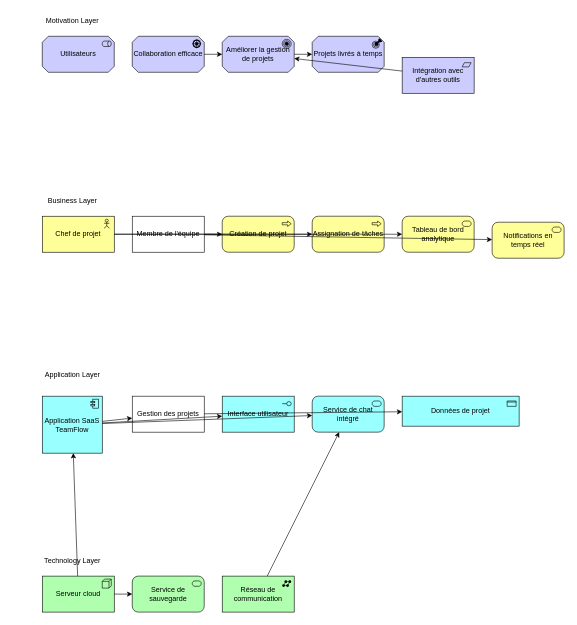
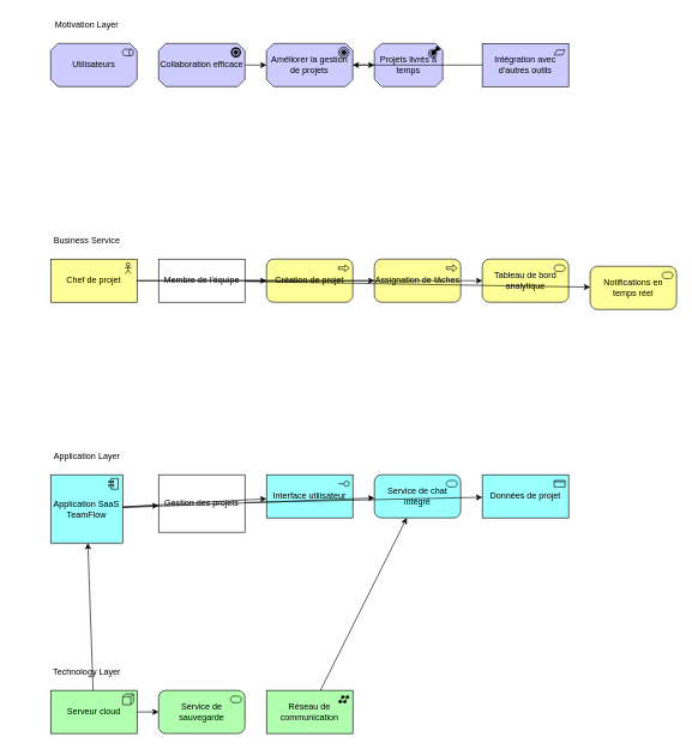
  <mxCell id="0" />
  <mxCell id="1" parent="0" />
  <mxCell id="2" value="Motivation Layer" style="text;html=1;align=center;verticalAlign=middle;resizable=0;points=[];" vertex="1" parent="1"><mxGeometry x="20" y="20" width="200" height="30" as="geometry" /></mxCell>
  <mxCell id="3" value="Utilisateurs" style="html=1;outlineConnect=0;whiteSpace=wrap;fillColor=#CCCCFF;shape=mxgraph.archimate3.application;appType=role;archiType=oct;" vertex="1" parent="1"><mxGeometry x="70" y="60" width="120" height="60" as="geometry" /></mxCell>
  <mxCell id="4" value="Collaboration efficace" style="html=1;outlineConnect=0;whiteSpace=wrap;fillColor=#CCCCFF;shape=mxgraph.archimate3.application;appType=driver;archiType=oct;" vertex="1" parent="1"><mxGeometry x="220" y="60" width="120" height="60" as="geometry" /></mxCell>
  <mxCell id="5" value="Améliorer la gestion de projets" style="html=1;outlineConnect=0;whiteSpace=wrap;fillColor=#CCCCFF;shape=mxgraph.archimate3.application;appType=goal;archiType=oct;" vertex="1" parent="1"><mxGeometry x="370" y="60" width="120" height="60" as="geometry" /></mxCell>
- <mxCell id="6" value="Projets livrés à temps" style="html=1;outlineConnect=0;whiteSpace=wrap;fillColor=#CCCCFF;shape=mxgraph.archimate3.application;appType=outcome;archiType=oct;" vertex="1" parent="1"><mxGeometry x="520" y="60" width="120" height="60" as="geometry" /></mxCell>
- <mxCell id="7" value="Intégration avec d'autres outils" style="html=1;outlineConnect=0;whiteSpace=wrap;fillColor=#CCCCFF;shape=mxgraph.archimate3.application;appType=requirement;archiType=square;" vertex="1" parent="1"><mxGeometry x="670" y="95" width="120" height="60" as="geometry" /></mxCell>
+ <mxCell id="6" value="Projets livrés à temps" style="html=1;outlineConnect=0;whiteSpace=wrap;fillColor=#CCCCFF;shape=mxgraph.archimate3.application;appType=outcome;archiType=oct;" vertex="1" parent="1"><mxGeometry x="520" y="60" width="95" height="60" as="geometry" /></mxCell>
+ <mxCell id="7" value="Intégration avec d'autres outils" style="html=1;outlineConnect=0;whiteSpace=wrap;fillColor=#CCCCFF;shape=mxgraph.archimate3.application;appType=requirement;archiType=square;" vertex="1" parent="1"><mxGeometry x="670" y="60" width="120" height="60" as="geometry" /></mxCell>
  <mxCell id="8" style="html=1;shape=mxgraph.archimate3.relationship;archiType=influence;" edge="1" source="4" target="5" parent="1"><mxGeometry relative="1" as="geometry" /></mxCell>
  <mxCell id="9" style="html=1;shape=mxgraph.archimate3.relationship;archiType=assignment;" edge="1" source="5" target="6" parent="1"><mxGeometry relative="1" as="geometry" /></mxCell>
  <mxCell id="10" style="html=1;shape=mxgraph.archimate3.relationship;archiType=influence;" edge="1" source="7" target="5" parent="1"><mxGeometry relative="1" as="geometry" /></mxCell>
- <mxCell id="11" value="Business Layer" style="text;html=1;align=center;verticalAlign=middle;resizable=0;points=[];" vertex="1" parent="1"><mxGeometry x="20" y="320" width="200" height="30" as="geometry" /></mxCell>
+ <mxCell id="11" value="Business Service" style="text;html=1;align=center;verticalAlign=middle;resizable=0;points=[];" vertex="1" parent="1"><mxGeometry x="20" y="320" width="200" height="30" as="geometry" /></mxCell>
  <mxCell id="12" value="Chef de projet" style="html=1;outlineConnect=0;whiteSpace=wrap;fillColor=#ffff99;shape=mxgraph.archimate3.application;appType=actor;archiType=square;" vertex="1" parent="1"><mxGeometry x="70" y="360" width="120" height="60" as="geometry" /></mxCell>
  <mxCell id="13" value="Membre de l'équipe" style="html=1;outlineConnect=0;whiteSpace=wrap;fillColor=#FFFFFF;shape=mxgraph.archimate3.rectangle;" vertex="1" parent="1"><mxGeometry x="220" y="360" width="120" height="60" as="geometry" /></mxCell>
  <mxCell id="14" value="Création de projet" style="html=1;outlineConnect=0;whiteSpace=wrap;fillColor=#ffff99;shape=mxgraph.archimate3.application;appType=proc;archiType=rounded;" vertex="1" parent="1"><mxGeometry x="370" y="360" width="120" height="60" as="geometry" /></mxCell>
  <mxCell id="15" value="Assignation de tâches" style="html=1;outlineConnect=0;whiteSpace=wrap;fillColor=#ffff99;shape=mxgraph.archimate3.application;appType=proc;archiType=rounded;" vertex="1" parent="1"><mxGeometry x="520" y="360" width="120" height="60" as="geometry" /></mxCell>
  <mxCell id="16" value="Tableau de bord analytique" style="html=1;outlineConnect=0;whiteSpace=wrap;fillColor=#ffff99;shape=mxgraph.archimate3.application;appType=serv;archiType=rounded;" vertex="1" parent="1"><mxGeometry x="670" y="360" width="120" height="60" as="geometry" /></mxCell>
  <mxCell id="17" value="Notifications en temps réel" style="html=1;outlineConnect=0;whiteSpace=wrap;fillColor=#ffff99;shape=mxgraph.archimate3.application;appType=serv;archiType=rounded;" vertex="1" parent="1"><mxGeometry x="820" y="370" width="120" height="60" as="geometry" /></mxCell>
  <mxCell id="18" style="html=1;shape=mxgraph.archimate3.relationship;archiType=assignment;" edge="1" source="12" target="14" parent="1"><mxGeometry relative="1" as="geometry" /></mxCell>
  <mxCell id="19" style="html=1;shape=mxgraph.archimate3.relationship;archiType=assignment;" edge="1" source="13" target="15" parent="1"><mxGeometry relative="1" as="geometry" /></mxCell>
  <mxCell id="20" style="html=1;shape=mxgraph.archimate3.relationship;archiType=serving;" edge="1" source="12" target="16" parent="1"><mxGeometry relative="1" as="geometry" /></mxCell>
  <mxCell id="21" style="html=1;shape=mxgraph.archimate3.relationship;archiType=serving;" edge="1" source="13" target="17" parent="1"><mxGeometry relative="1" as="geometry" /></mxCell>
- <mxCell id="22" value="Application Layer" style="text;html=1;align=center;verticalAlign=middle;resizable=0;points=[];" vertex="1" parent="1"><mxGeometry x="20" y="610" width="200" height="30" as="geometry" /></mxCell>
+ <mxCell id="22" value="Application Layer" style="text;html=1;align=center;verticalAlign=middle;resizable=0;points=[];" vertex="1" parent="1"><mxGeometry x="20" y="620" width="200" height="30" as="geometry" /></mxCell>
  <mxCell id="23" value="Application SaaS TeamFlow" style="html=1;outlineConnect=0;whiteSpace=wrap;fillColor=#99ffff;shape=mxgraph.archimate3.application;appType=comp;archiType=square;" vertex="1" parent="1"><mxGeometry x="70" y="660" width="100" height="95" as="geometry" /></mxCell>
- <mxCell id="24" value="Gestion des projets" style="html=1;outlineConnect=0;whiteSpace=wrap;fillColor=#FFFFFF;shape=mxgraph.archimate3.rectangle;" vertex="1" parent="1"><mxGeometry x="220" y="660" width="120" height="60" as="geometry" /></mxCell>
+ <mxCell id="24" value="Gestion des projets" style="html=1;outlineConnect=0;whiteSpace=wrap;fillColor=#FFFFFF;shape=mxgraph.archimate3.rectangle;" vertex="1" parent="1"><mxGeometry x="220" y="660" width="120" height="80" as="geometry" /></mxCell>
  <mxCell id="25" value="Interface utilisateur" style="html=1;outlineConnect=0;whiteSpace=wrap;fillColor=#99ffff;shape=mxgraph.archimate3.application;appType=interface;archiType=square;" vertex="1" parent="1"><mxGeometry x="370" y="660" width="120" height="60" as="geometry" /></mxCell>
  <mxCell id="26" value="Service de chat intégré" style="html=1;outlineConnect=0;whiteSpace=wrap;fillColor=#99ffff;shape=mxgraph.archimate3.application;appType=serv;archiType=rounded;" vertex="1" parent="1"><mxGeometry x="520" y="660" width="120" height="60" as="geometry" /></mxCell>
- <mxCell id="27" value="Données de projet" style="html=1;outlineConnect=0;whiteSpace=wrap;fillColor=#99ffff;shape=mxgraph.archimate3.application;appType=passive;archiType=square;" vertex="1" parent="1"><mxGeometry x="670" y="660" width="195" height="50" as="geometry" /></mxCell>
+ <mxCell id="27" value="Données de projet" style="html=1;outlineConnect=0;whiteSpace=wrap;fillColor=#99ffff;shape=mxgraph.archimate3.application;appType=passive;archiType=square;" vertex="1" parent="1"><mxGeometry x="670" y="660" width="120" height="60" as="geometry" /></mxCell>
  <mxCell id="28" style="html=1;shape=mxgraph.archimate3.relationship;archiType=association;" edge="1" source="23" target="24" parent="1"><mxGeometry relative="1" as="geometry" /></mxCell>
  <mxCell id="29" style="html=1;shape=mxgraph.archimate3.relationship;archiType=association;" edge="1" source="23" target="25" parent="1"><mxGeometry relative="1" as="geometry" /></mxCell>
  <mxCell id="30" style="html=1;shape=mxgraph.archimate3.relationship;archiType=association;" edge="1" source="23" target="26" parent="1"><mxGeometry relative="1" as="geometry" /></mxCell>
  <mxCell id="31" style="html=1;shape=mxgraph.archimate3.relationship;archiType=access;" edge="1" source="24" target="27" parent="1"><mxGeometry relative="1" as="geometry" /></mxCell>
  <mxCell id="32" value="Technology Layer" style="text;html=1;align=center;verticalAlign=middle;resizable=0;points=[];" vertex="1" parent="1"><mxGeometry x="20" y="920" width="200" height="30" as="geometry" /></mxCell>
  <mxCell id="33" value="Serveur cloud" style="html=1;outlineConnect=0;whiteSpace=wrap;fillColor=#AFFFAF;shape=mxgraph.archimate3.application;appType=node;archiType=square;" vertex="1" parent="1"><mxGeometry x="70" y="960" width="120" height="60" as="geometry" /></mxCell>
  <mxCell id="34" value="Service de sauvegarde" style="html=1;outlineConnect=0;whiteSpace=wrap;fillColor=#AFFFAF;shape=mxgraph.archimate3.application;appType=serv;archiType=rounded;" vertex="1" parent="1"><mxGeometry x="220" y="960" width="120" height="60" as="geometry" /></mxCell>
  <mxCell id="35" value="Réseau de communication" style="html=1;outlineConnect=0;whiteSpace=wrap;fillColor=#AFFFAF;shape=mxgraph.archimate3.application;appType=netw;archiType=square;" vertex="1" parent="1"><mxGeometry x="370" y="960" width="120" height="60" as="geometry" /></mxCell>
  <mxCell id="36" style="html=1;shape=mxgraph.archimate3.relationship;archiType=serving;" edge="1" source="33" target="34" parent="1"><mxGeometry relative="1" as="geometry" /></mxCell>
  <mxCell id="37" style="html=1;shape=mxgraph.archimate3.relationship;archiType=serving;" edge="1" source="33" target="23" parent="1"><mxGeometry relative="1" as="geometry" /></mxCell>
  <mxCell id="38" style="html=1;shape=mxgraph.archimate3.relationship;archiType=serving;" edge="1" source="35" target="26" parent="1"><mxGeometry relative="1" as="geometry" /></mxCell>
